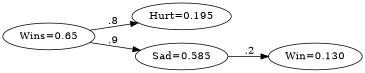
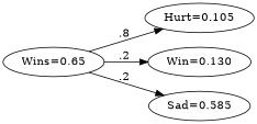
  digraph {
    rankdir=LR
    n1 [label="Wins=0.65"]
-   n2 [label="Hurt=0.195"]
+   n2 [label="Hurt=0.105"]
    n3 [label="Win=0.130"]
    n4 [label="Sad=0.585"]
    n1 -> n2 [label=.8]
-   n4 -> n3 [label=.2]
-   n1 -> n4 [label=.9]
+   n1 -> n3 [label=.2]
+   n1 -> n4 [label=.2]
  }
